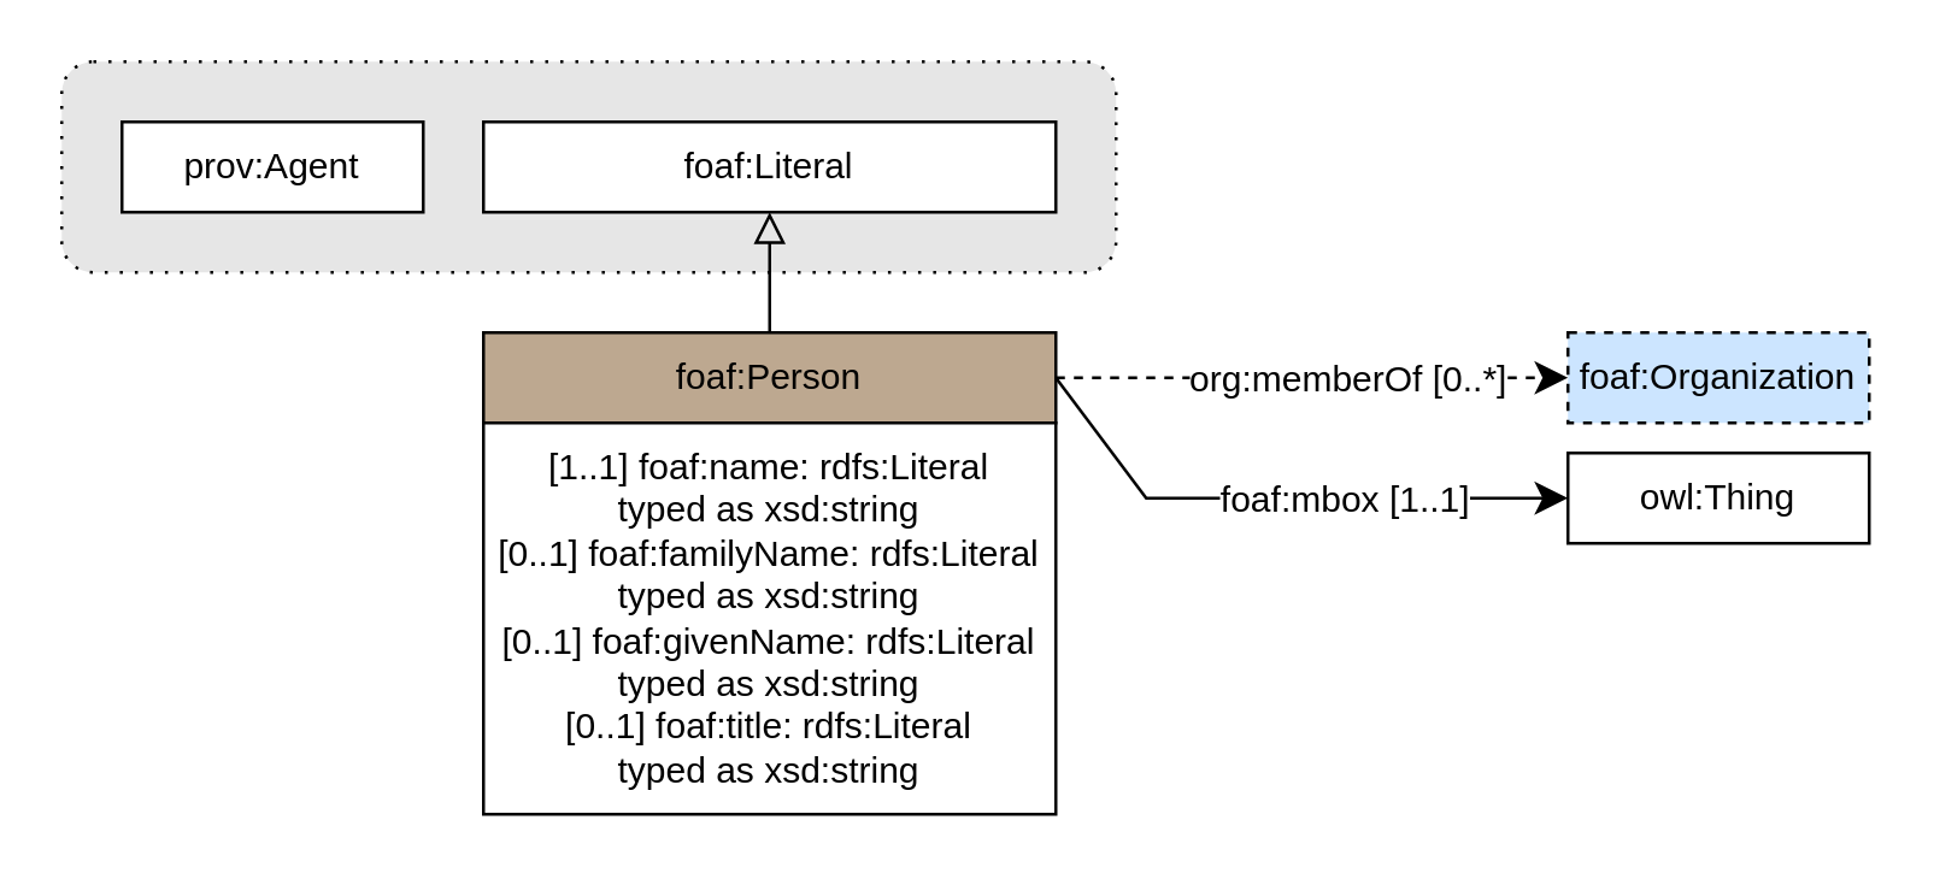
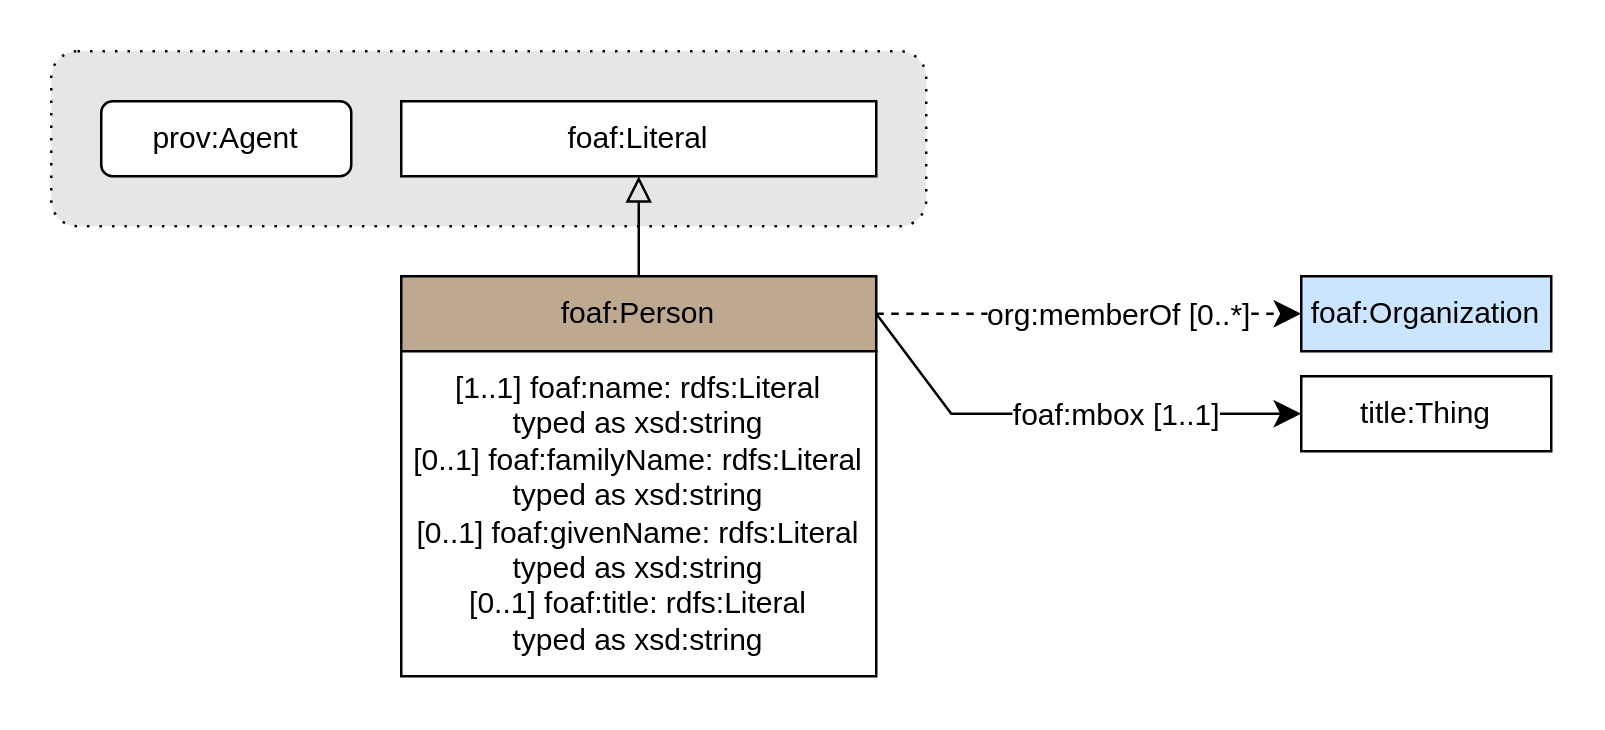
  <mxCell id="0" />
  <mxCell id="1" parent="0" />
  <mxCell id="2" value="" style="endArrow=classic;html=1;exitX=1;exitY=0.5;exitDx=0;exitDy=0;entryX=0;entryY=0.5;entryDx=0;entryDy=0;endSize=8;arcSize=0;rounded=0;dashed=1;" parent="1" source="8" target="4" edge="1"><mxGeometry width="50" height="50" relative="1" as="geometry"><mxPoint x="260" y="125" as="sourcePoint" /><mxPoint x="419" y="135" as="targetPoint" /></mxGeometry></mxCell>
  <mxCell id="3" value="&lt;div&gt;org:memberOf [0..*]&lt;/div&gt;" style="text;html=1;align=center;verticalAlign=middle;resizable=0;points=[];labelBackgroundColor=#ffffff;" parent="2" vertex="1" connectable="0"><mxGeometry x="-0.127" relative="1" as="geometry"><mxPoint x="22" as="offset" /></mxGeometry></mxCell>
- <mxCell id="4" value="foaf:Organization" style="rounded=0;whiteSpace=wrap;html=1;snapToPoint=1;points=[[0.1,0],[0.2,0],[0.3,0],[0.4,0],[0.5,0],[0.6,0],[0.7,0],[0.8,0],[0.9,0],[0,0.1],[0,0.3],[0,0.5],[0,0.7],[0,0.9],[0.1,1],[0.2,1],[0.3,1],[0.4,1],[0.5,1],[0.6,1],[0.7,1],[0.8,1],[0.9,1],[1,0.1],[1,0.3],[1,0.5],[1,0.7],[1,0.9]];fillColor=#CCE5FF;dashed=1;" parent="1" vertex="1"><mxGeometry x="520" y="110" width="100" height="30" as="geometry" /></mxCell>
+ <mxCell id="4" value="foaf:Organization" style="rounded=0;whiteSpace=wrap;html=1;snapToPoint=1;points=[[0.1,0],[0.2,0],[0.3,0],[0.4,0],[0.5,0],[0.6,0],[0.7,0],[0.8,0],[0.9,0],[0,0.1],[0,0.3],[0,0.5],[0,0.7],[0,0.9],[0.1,1],[0.2,1],[0.3,1],[0.4,1],[0.5,1],[0.6,1],[0.7,1],[0.8,1],[0.9,1],[1,0.1],[1,0.3],[1,0.5],[1,0.7],[1,0.9]];fillColor=#CCE5FF;" parent="1" vertex="1"><mxGeometry x="520" y="110" width="100" height="30" as="geometry" /></mxCell>
  <mxCell id="5" value="" style="rounded=1;whiteSpace=wrap;html=1;snapToPoint=1;points=[[0.1,0],[0.2,0],[0.3,0],[0.4,0],[0.5,0],[0.6,0],[0.7,0],[0.8,0],[0.9,0],[0,0.1],[0,0.3],[0,0.5],[0,0.7],[0,0.9],[0.1,1],[0.2,1],[0.3,1],[0.4,1],[0.5,1],[0.6,1],[0.7,1],[0.8,1],[0.9,1],[1,0.1],[1,0.3],[1,0.5],[1,0.7],[1,0.9]];fillColor=#E6E6E6;dashed=1;dashPattern=1 4;" parent="1" vertex="1"><mxGeometry y="20" width="350" height="70" as="geometry" x="20" /></mxCell>
- <mxCell id="6" value="prov:Agent" style="rounded=0;whiteSpace=wrap;html=1;snapToPoint=1;points=[[0.1,0],[0.2,0],[0.3,0],[0.4,0],[0.5,0],[0.6,0],[0.7,0],[0.8,0],[0.9,0],[0,0.1],[0,0.3],[0,0.5],[0,0.7],[0,0.9],[0.1,1],[0.2,1],[0.3,1],[0.4,1],[0.5,1],[0.6,1],[0.7,1],[0.8,1],[0.9,1],[1,0.1],[1,0.3],[1,0.5],[1,0.7],[1,0.9]];" parent="1" vertex="1"><mxGeometry x="40" y="40" width="100" height="30" as="geometry" /></mxCell>
+ <mxCell id="6" value="prov:Agent" style="whiteSpace=wrap;html=1;snapToPoint=1;points=[[0.1,0],[0.2,0],[0.3,0],[0.4,0],[0.5,0],[0.6,0],[0.7,0],[0.8,0],[0.9,0],[0,0.1],[0,0.3],[0,0.5],[0,0.7],[0,0.9],[0.1,1],[0.2,1],[0.3,1],[0.4,1],[0.5,1],[0.6,1],[0.7,1],[0.8,1],[0.9,1],[1,0.1],[1,0.3],[1,0.5],[1,0.7],[1,0.9]];rounded=1;" parent="1" vertex="1"><mxGeometry x="40" y="40" width="100" height="30" as="geometry" /></mxCell>
  <mxCell id="7" value="foaf:Literal" style="rounded=0;whiteSpace=wrap;html=1;snapToPoint=1;points=[[0.1,0],[0.2,0],[0.3,0],[0.4,0],[0.5,0],[0.6,0],[0.7,0],[0.8,0],[0.9,0],[0,0.1],[0,0.3],[0,0.5],[0,0.7],[0,0.9],[0.1,1],[0.2,1],[0.3,1],[0.4,1],[0.5,1],[0.6,1],[0.7,1],[0.8,1],[0.9,1],[1,0.1],[1,0.3],[1,0.5],[1,0.7],[1,0.9]];" parent="1" vertex="1"><mxGeometry x="160" y="40" width="190" height="30" as="geometry" /></mxCell>
  <mxCell id="8" value="foaf:Person" style="rounded=0;whiteSpace=wrap;html=1;snapToPoint=1;points=[[0.1,0],[0.2,0],[0.3,0],[0.4,0],[0.5,0],[0.6,0],[0.7,0],[0.8,0],[0.9,0],[0,0.1],[0,0.3],[0,0.5],[0,0.7],[0,0.9],[0.1,1],[0.2,1],[0.3,1],[0.4,1],[0.5,1],[0.6,1],[0.7,1],[0.8,1],[0.9,1],[1,0.1],[1,0.3],[1,0.5],[1,0.7],[1,0.9]];fillColor=#BDA890;" parent="1" vertex="1"><mxGeometry x="160" y="110" width="190" height="30" as="geometry" /></mxCell>
  <mxCell id="9" value="" style="endArrow=block;html=1;fontColor=#000099;exitX=0.5;exitY=0;exitDx=0;exitDy=0;endFill=0;entryX=0.5;entryY=1;entryDx=0;entryDy=0;endSize=8;arcSize=0;rounded=0;" parent="1" source="8" target="7" edge="1"><mxGeometry width="50" height="50" relative="1" as="geometry"><mxPoint x="-1570" y="-350" as="sourcePoint" /><mxPoint x="-220" y="-355" as="targetPoint" /><Array as="points" /></mxGeometry></mxCell>
  <mxCell id="10" value="&lt;div&gt;[1..1] foaf:name:&amp;nbsp;rdfs:Literal&lt;/div&gt;&lt;div&gt;typed as xsd:string&lt;/div&gt;&lt;div&gt;&lt;div&gt;[0..1] foaf:familyName:&amp;nbsp;rdfs:Literal&lt;/div&gt;&lt;div&gt;typed as xsd:string&lt;/div&gt;&lt;/div&gt;&lt;div&gt;&lt;div&gt;[0..1] foaf:givenName:&amp;nbsp;rdfs:Literal&lt;/div&gt;&lt;div&gt;typed as xsd:string&lt;/div&gt;&lt;/div&gt;&lt;div&gt;&lt;div&gt;[0..1] foaf:title:&amp;nbsp;rdfs:Literal&lt;/div&gt;&lt;div&gt;typed as xsd:string&lt;/div&gt;&lt;/div&gt;" style="rounded=0;whiteSpace=wrap;html=1;snapToPoint=1;points=[[0.1,0],[0.2,0],[0.3,0],[0.4,0],[0.5,0],[0.6,0],[0.7,0],[0.8,0],[0.9,0],[0,0.1],[0,0.3],[0,0.5],[0,0.7],[0,0.9],[0.1,1],[0.2,1],[0.3,1],[0.4,1],[0.5,1],[0.6,1],[0.7,1],[0.8,1],[0.9,1],[1,0.1],[1,0.3],[1,0.5],[1,0.7],[1,0.9]];" parent="1" vertex="1"><mxGeometry x="160" y="140" width="190" height="130" as="geometry" /></mxCell>
  <mxCell id="11" value="" style="endArrow=classic;html=1;exitX=1;exitY=0.5;exitDx=0;exitDy=0;entryX=0;entryY=0.5;entryDx=0;entryDy=0;endSize=8;arcSize=0;rounded=0;" parent="1" source="8" target="13" edge="1"><mxGeometry width="50" height="50" relative="1" as="geometry"><mxPoint x="290" y="195" as="sourcePoint" /><mxPoint x="550" y="255" as="targetPoint" /><Array as="points"><mxPoint x="380" y="165" /></Array></mxGeometry></mxCell>
  <mxCell id="12" value="&lt;div&gt;foaf:mbox [1..1]&lt;/div&gt;" style="text;html=1;align=center;verticalAlign=middle;resizable=0;points=[];labelBackgroundColor=#ffffff;" parent="11" vertex="1" connectable="0"><mxGeometry x="-0.127" relative="1" as="geometry"><mxPoint x="32" as="offset" /></mxGeometry></mxCell>
- <mxCell id="13" value="owl:Thing" style="rounded=0;whiteSpace=wrap;html=1;snapToPoint=1;points=[[0.1,0],[0.2,0],[0.3,0],[0.4,0],[0.5,0],[0.6,0],[0.7,0],[0.8,0],[0.9,0],[0,0.1],[0,0.3],[0,0.5],[0,0.7],[0,0.9],[0.1,1],[0.2,1],[0.3,1],[0.4,1],[0.5,1],[0.6,1],[0.7,1],[0.8,1],[0.9,1],[1,0.1],[1,0.3],[1,0.5],[1,0.7],[1,0.9]];" parent="1" vertex="1"><mxGeometry x="520" y="150" width="100" height="30" as="geometry" /></mxCell>
+ <mxCell id="13" value="title:Thing" style="rounded=0;whiteSpace=wrap;html=1;snapToPoint=1;points=[[0.1,0],[0.2,0],[0.3,0],[0.4,0],[0.5,0],[0.6,0],[0.7,0],[0.8,0],[0.9,0],[0,0.1],[0,0.3],[0,0.5],[0,0.7],[0,0.9],[0.1,1],[0.2,1],[0.3,1],[0.4,1],[0.5,1],[0.6,1],[0.7,1],[0.8,1],[0.9,1],[1,0.1],[1,0.3],[1,0.5],[1,0.7],[1,0.9]];" parent="1" vertex="1"><mxGeometry x="520" y="150" width="100" height="30" as="geometry" /></mxCell>
